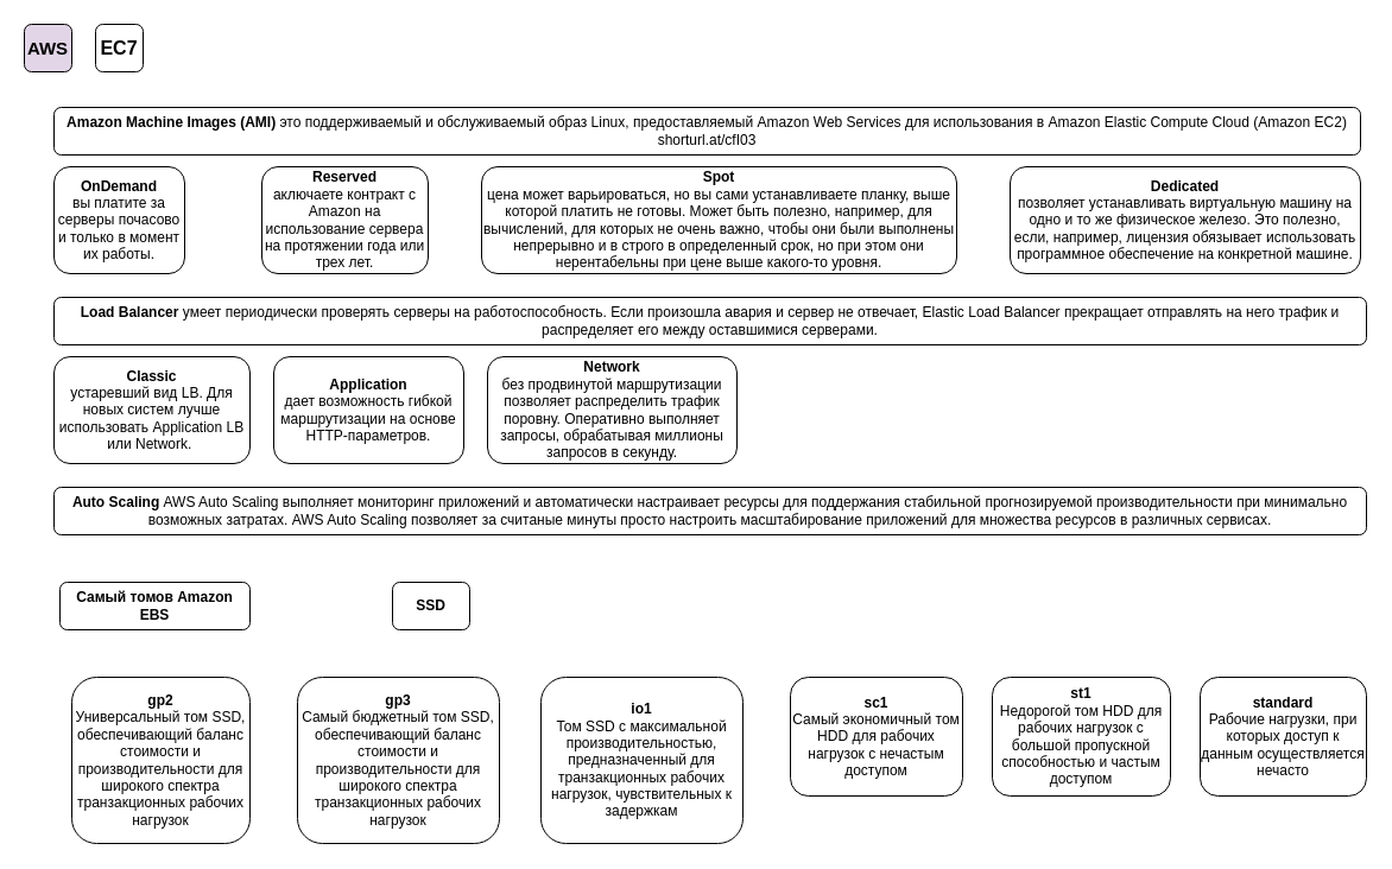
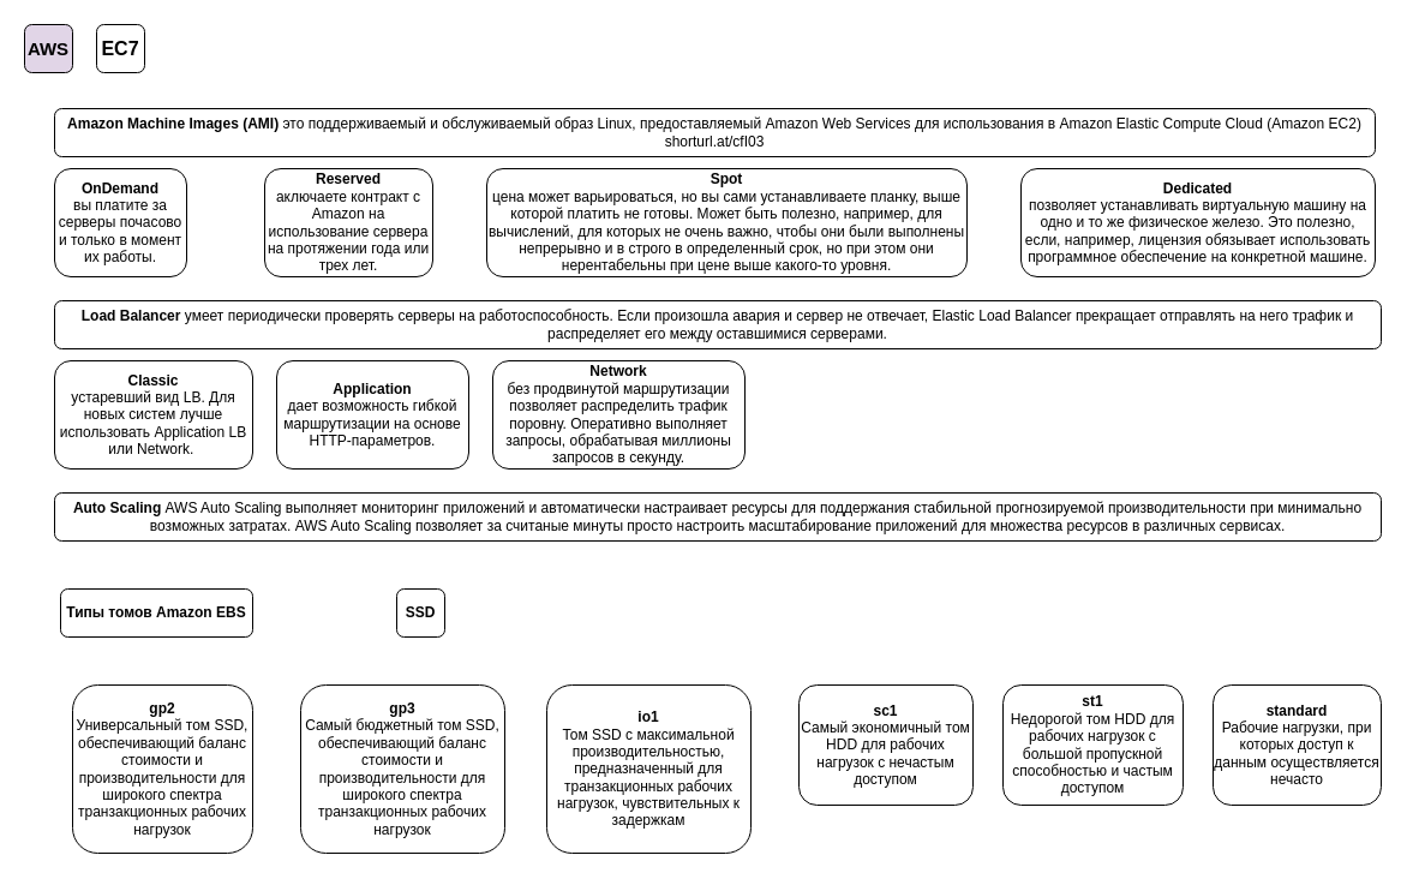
  <mxCell id="0" />
  <mxCell id="1" parent="0" />
  <mxCell id="2" value="AWS" style="rounded=1;whiteSpace=wrap;html=1;fontStyle=1;fontSize=15;fillColor=#e1d5e7;" vertex="1" parent="1"><mxGeometry x="20" y="20" width="40" height="40" as="geometry" /></mxCell>
  <mxCell id="3" value="&lt;b&gt;st1&lt;/b&gt;&lt;br&gt;&#09;&#09;&#09;&#09;Недорогой том HDD для рабочих нагрузок с большой пропускной способностью и частым доступом" style="rounded=1;whiteSpace=wrap;html=1;" vertex="1" parent="1"><mxGeometry x="835" y="570" width="150" height="100" as="geometry" /></mxCell>
  <mxCell id="4" value="&lt;b&gt;sc1&lt;/b&gt;&lt;br&gt;&#09;&#09;&#09;&#09;Самый экономичный том HDD для рабочих нагрузок с нечастым доступом" style="rounded=1;whiteSpace=wrap;html=1;" vertex="1" parent="1"><mxGeometry x="665" y="570" width="145" height="100" as="geometry" /></mxCell>
  <mxCell id="5" value="&lt;b&gt;io1&lt;/b&gt;&lt;br&gt;&#09;&#09;&#09;&#09;Том SSD с максимальной производительностью, предназначенный для транзакционных рабочих нагрузок, чувствительных к задержкам" style="rounded=1;whiteSpace=wrap;html=1;" vertex="1" parent="1"><mxGeometry x="455" y="570" width="170" height="140" as="geometry" /></mxCell>
  <mxCell id="6" value="&lt;b&gt;gp3&lt;br&gt;&lt;/b&gt;&#09;&#09;&#09;&#09;Самый бюджетный том SSD, обеспечивающий баланс стоимости и производительности для широкого спектра транзакционных рабочих нагрузок" style="rounded=1;whiteSpace=wrap;html=1;" vertex="1" parent="1"><mxGeometry x="250" y="570" width="170" height="140" as="geometry" /></mxCell>
  <mxCell id="7" value="&lt;b&gt;gp2&lt;/b&gt;&lt;br&gt;&#09;&#09;&#09;&#09;Универсальный том SSD, обеспечивающий баланс стоимости и производительности для широкого спектра транзакционных рабочих нагрузок" style="rounded=1;whiteSpace=wrap;html=1;" vertex="1" parent="1"><mxGeometry x="60" y="570" width="150" height="140" as="geometry" /></mxCell>
- <mxCell id="8" value="SSD" style="rounded=1;whiteSpace=wrap;html=1;fontStyle=1" vertex="1" parent="1"><mxGeometry x="330" y="490" width="65" height="40" as="geometry" /></mxCell>
- <mxCell id="9" value="Самый томов Amazon EBS" style="rounded=1;whiteSpace=wrap;html=1;fontStyle=1" vertex="1" parent="1"><mxGeometry x="50" y="490" width="160" height="40" as="geometry" /></mxCell>
+ <mxCell id="8" value="SSD" style="rounded=1;whiteSpace=wrap;html=1;fontStyle=1" vertex="1" parent="1"><mxGeometry x="330" y="490" width="40" height="40" as="geometry" /></mxCell>
+ <mxCell id="9" value="Типы томов Amazon EBS" style="rounded=1;whiteSpace=wrap;html=1;fontStyle=1" vertex="1" parent="1"><mxGeometry x="50" y="490" width="160" height="40" as="geometry" /></mxCell>
  <mxCell id="10" value="&lt;div&gt;&lt;b&gt;Auto Scaling&amp;nbsp;&lt;/b&gt;&lt;span style=&quot;background-color: initial;&quot;&gt;AWS Auto Scaling выполняет мониторинг приложений и автоматически настраивает ресурсы для поддержания стабильной прогнозируемой производительности при минимально возможных затратах. AWS Auto Scaling позволяет за считаные минуты просто настроить масштабирование приложений для множества ресурсов в различных сервисах.&lt;/span&gt;&lt;/div&gt;" style="rounded=1;whiteSpace=wrap;html=1;" vertex="1" parent="1"><mxGeometry x="45" y="410" width="1105" height="40" as="geometry" /></mxCell>
  <mxCell id="11" value="&lt;div&gt;&lt;b&gt;Classic&lt;/b&gt;&lt;/div&gt;&lt;div&gt;&lt;span style=&quot;&quot;&gt;&#09;&#09;&#09;&lt;/span&gt; устаревший вид LB. Для новых систем лучше использовать Application LB или Network.&amp;nbsp;&lt;/div&gt;" style="rounded=1;whiteSpace=wrap;html=1;" vertex="1" parent="1"><mxGeometry x="45" y="300" width="165" height="90" as="geometry" /></mxCell>
  <mxCell id="12" value="&lt;div&gt;&lt;b&gt;Network&lt;/b&gt;&lt;/div&gt;&lt;div&gt;&lt;span style=&quot;&quot;&gt;&#09;&#09;&#09;&lt;/span&gt;без продвинутой маршрутизации позволяет распределить трафик поровну. Оперативно выполняет запросы, обрабатывая миллионы запросов в секунду.&lt;/div&gt;" style="rounded=1;whiteSpace=wrap;html=1;" vertex="1" parent="1"><mxGeometry x="410" y="300" width="210" height="90" as="geometry" /></mxCell>
  <mxCell id="13" value="&lt;div&gt;&lt;b&gt;Application&lt;/b&gt;&lt;/div&gt;&lt;div&gt;&lt;span style=&quot;&quot;&gt;&#09;&#09;&#09;&lt;/span&gt;дает возможность гибкой маршрутизации на основе HTTP-параметров.&lt;/div&gt;" style="rounded=1;whiteSpace=wrap;html=1;" vertex="1" parent="1"><mxGeometry x="230" y="300" width="160" height="90" as="geometry" /></mxCell>
  <mxCell id="14" value="&lt;div&gt;&lt;b&gt;Load Balancer&amp;nbsp;&lt;/b&gt;&lt;span style=&quot;background-color: initial;&quot;&gt;умеет периодически проверять серверы на работоспособность. Если произошла авария и сервер не отвечает, Elastic Load Balancer прекращает отправлять на него трафик и распределяет его между оставшимися серверами.&lt;/span&gt;&lt;/div&gt;" style="rounded=1;whiteSpace=wrap;html=1;" vertex="1" parent="1"><mxGeometry x="45" y="250" width="1105" height="40" as="geometry" /></mxCell>
  <mxCell id="15" value="&lt;div&gt;&lt;b&gt;Dedicated&lt;/b&gt;&lt;/div&gt;&lt;div&gt;&lt;span style=&quot;&quot;&gt;&#09;&#09;&#09;&lt;/span&gt;позволяет устанавливать виртуальную машину на одно и то же физическое железо. Это полезно, если, например, лицензия обязывает использовать программное обеспечение на конкретной машине.&lt;/div&gt;" style="rounded=1;whiteSpace=wrap;html=1;" vertex="1" parent="1"><mxGeometry x="850" y="140" width="295" height="90" as="geometry" /></mxCell>
  <mxCell id="16" value="&lt;div&gt;&lt;b&gt;Spot&lt;/b&gt;&lt;/div&gt;&lt;div&gt;&lt;span style=&quot;&quot;&gt;&#09;&#09;&#09;&lt;/span&gt; цена может варьироваться, но вы сами устанавливаете планку, выше которой платить не готовы. Может быть полезно, например, для вычислений, для которых не очень важно, чтобы они были выполнены непрерывно и в строго в определенный срок, но при этом они нерентабельны при цене выше какого-то уровня.&lt;/div&gt;" style="rounded=1;whiteSpace=wrap;html=1;" vertex="1" parent="1"><mxGeometry x="405" y="140" width="400" height="90" as="geometry" /></mxCell>
  <mxCell id="17" value="&lt;div&gt;&lt;b&gt;Reserved&lt;/b&gt;&lt;/div&gt;&lt;div&gt;&lt;span style=&quot;&quot;&gt;&#09;&#09;&#09;&lt;/span&gt;аключаете контракт с Amazon на использование сервера на протяжении года или трех лет.&lt;/div&gt;" style="rounded=1;whiteSpace=wrap;html=1;" vertex="1" parent="1"><mxGeometry x="220" y="140" width="140" height="90" as="geometry" /></mxCell>
  <mxCell id="18" value="&lt;b&gt;OnDemand&lt;br&gt;&lt;/b&gt;&#09;&#09;&#09;вы платите за серверы почасово и только в момент их работы." style="rounded=1;whiteSpace=wrap;html=1;" vertex="1" parent="1"><mxGeometry x="45" y="140" width="110" height="90" as="geometry" /></mxCell>
  <mxCell id="19" value="&lt;div&gt;&lt;b&gt;Amazon Machine Images (AMI)&amp;nbsp;&lt;/b&gt;&lt;span style=&quot;background-color: initial;&quot;&gt;это поддерживаемый и обслуживаемый образ Linux, предоставляемый Amazon Web Services для использования в Amazon Elastic Compute Cloud (Amazon EC2)&lt;/span&gt;&lt;/div&gt;&lt;div&gt;&lt;span style=&quot;&quot;&gt;&#09;&#09;&lt;/span&gt;shorturl.at/cfI03&lt;/div&gt;" style="rounded=1;whiteSpace=wrap;html=1;" vertex="1" parent="1"><mxGeometry x="45" y="90" width="1100" height="40" as="geometry" /></mxCell>
  <mxCell id="20" value="EC7" style="rounded=1;whiteSpace=wrap;html=1;fontStyle=1;fontSize=16;" vertex="1" parent="1"><mxGeometry x="80" y="20" width="40" height="40" as="geometry" /></mxCell>
  <mxCell id="21" value="&lt;b&gt;standard&lt;/b&gt;&lt;br&gt;&#09;&#09;&#09;&#09;Рабочие нагрузки, при которых доступ к данным осуществляется нечасто" style="rounded=1;whiteSpace=wrap;html=1;" vertex="1" parent="1"><mxGeometry x="1010" y="570" width="140" height="100" as="geometry" /></mxCell>
